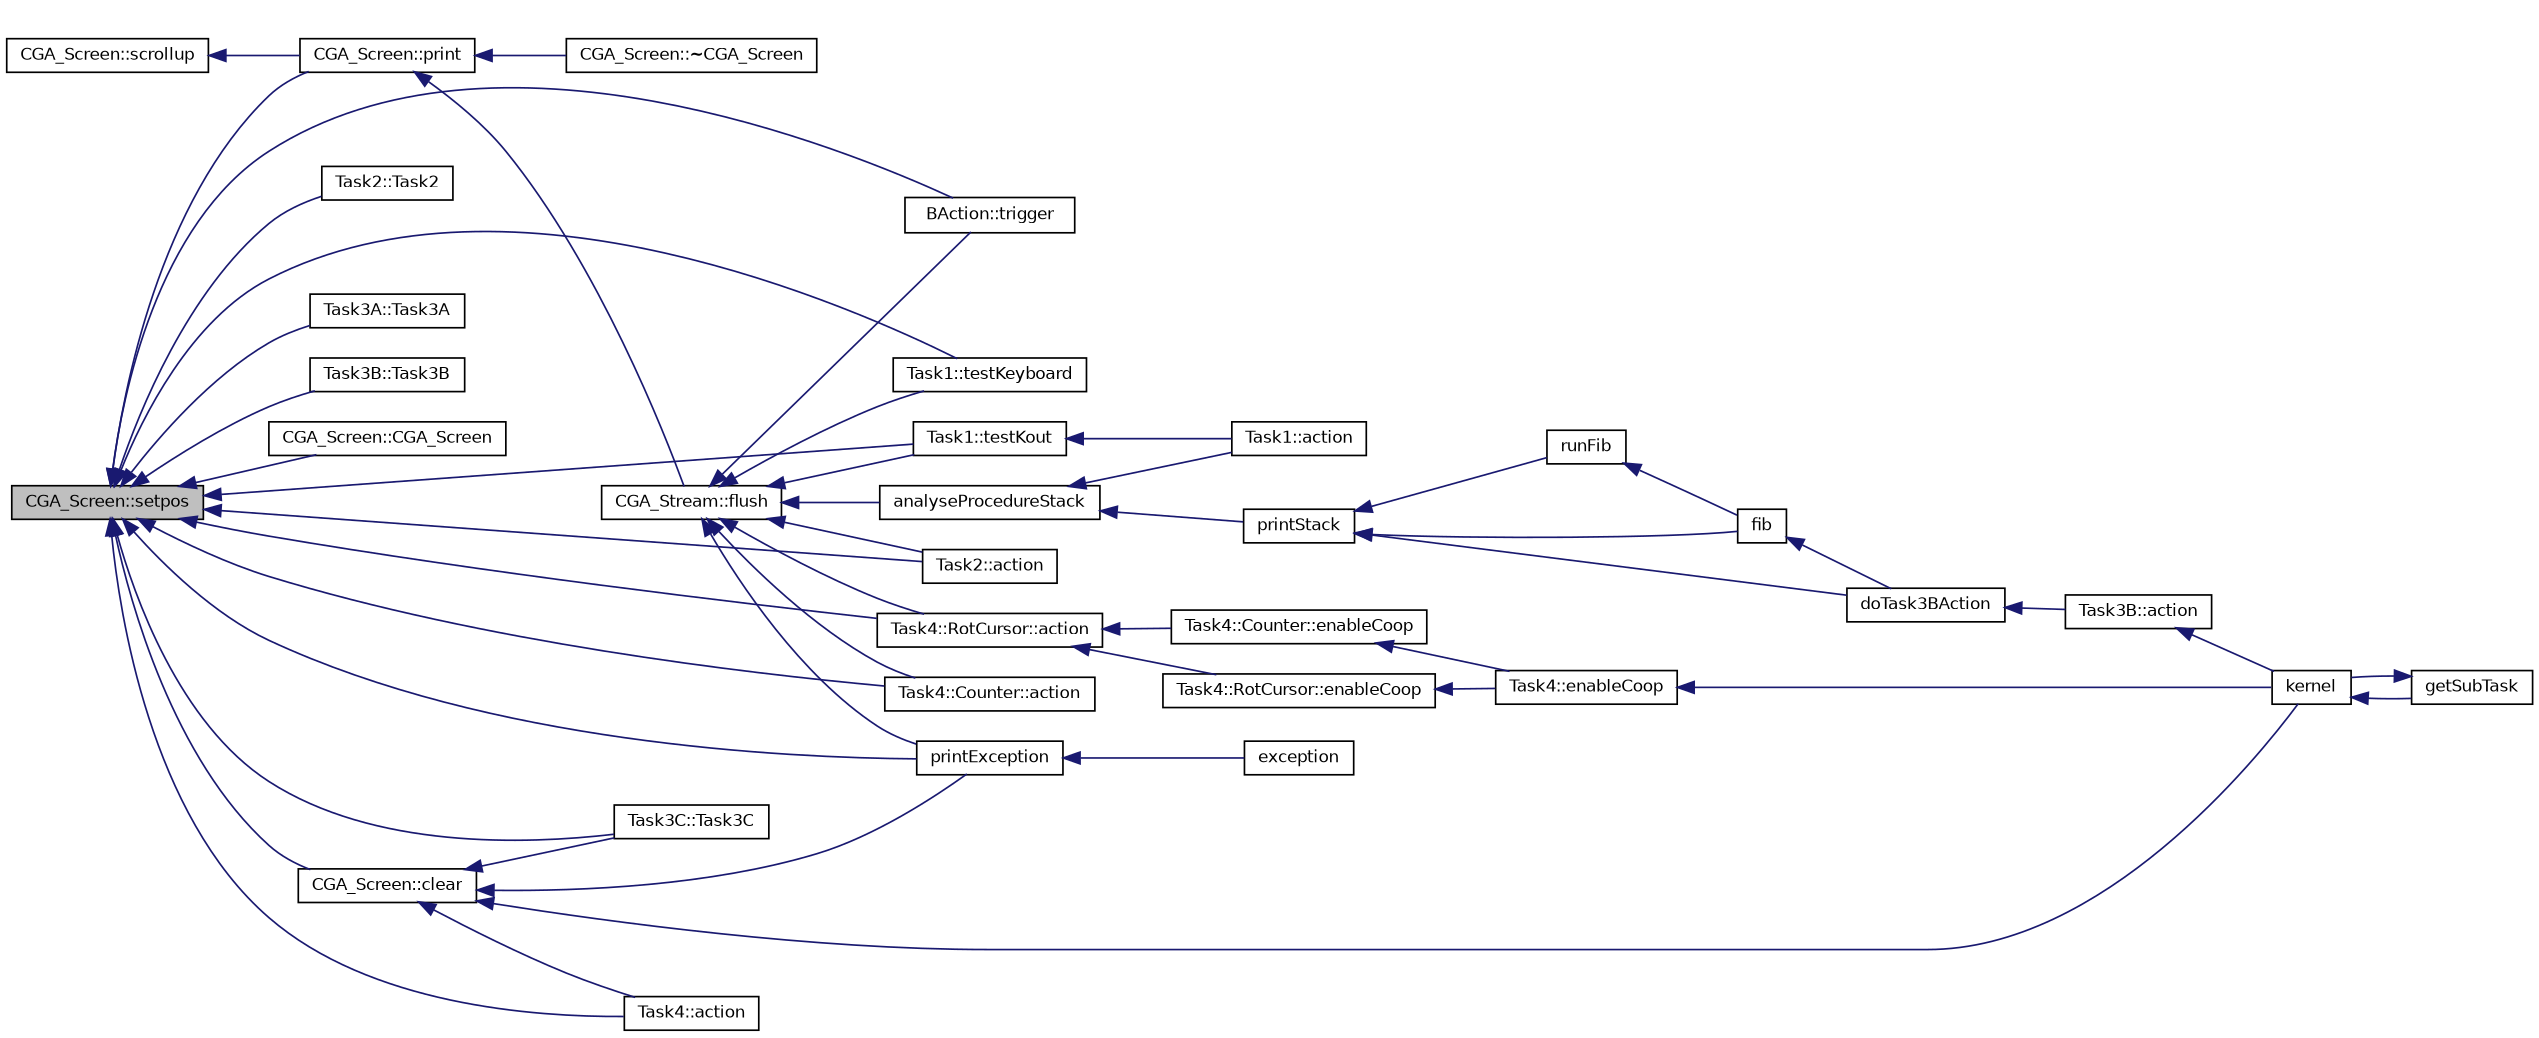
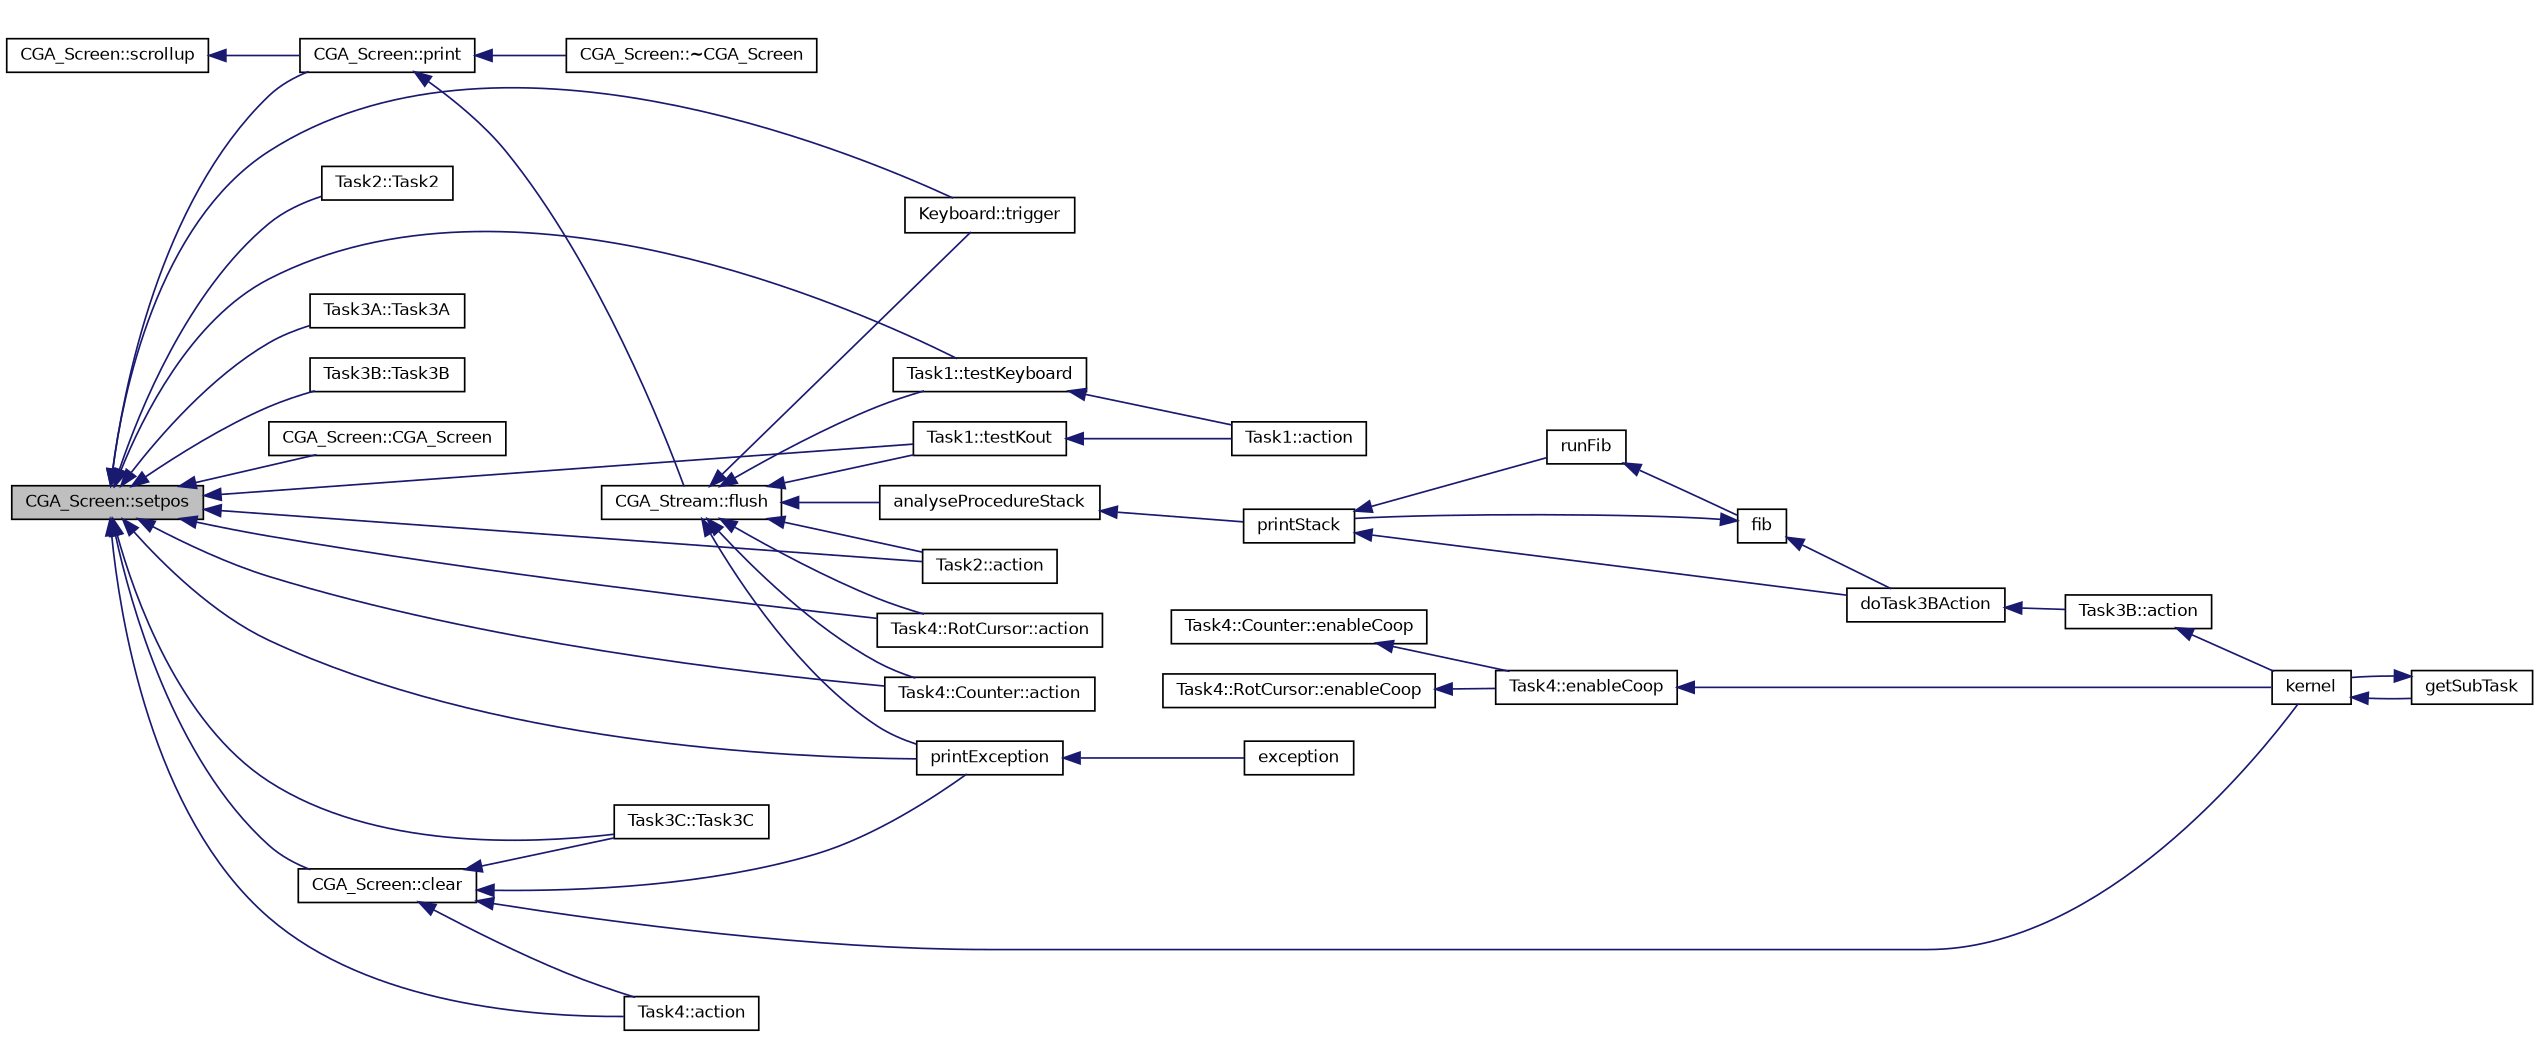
  digraph {
    rankdir=LR
    node [color=black fontname=Helvetica fontsize=10 shape=record]
    edge [color=midnightblue dir=back fontname=Helvetica fontsize=10 labelfontname=Helvetica labelfontsize=10 style=solid]
    n1 [fillcolor=grey75 fontcolor=black height=0.2 label="CGA_Screen::setpos" style=filled width=0.4]
-   n2 [height=0.2 label="BAction::trigger" width=0.4]
+   n2 [height=0.2 label="Keyboard::trigger" width=0.4]
    n3 [height=0.2 label="CGA_Screen::CGA_Screen" width=0.4]
    n4 [height=0.2 label="CGA_Screen::print" width=0.4]
    n5 [height=0.2 label=printException width=0.4]
    n6 [height=0.2 label="Task1::testKout" width=0.4]
    n7 [height=0.2 label="Task1::testKeyboard" width=0.4]
    n8 [height=0.2 label="Task2::action" width=0.4]
    n9 [height=0.2 label="Task4::RotCursor::action" width=0.4]
    n10 [height=0.2 label="Task4::Counter::action" width=0.4]
    n11 [height=0.2 label="CGA_Screen::clear" width=0.4]
    n12 [height=0.2 label="Task3C::Task3C" width=0.4]
    n13 [height=0.2 label="Task4::action" width=0.4]
    n14 [height=0.2 label="Task2::Task2" width=0.4]
    n15 [height=0.2 label="Task3A::Task3A" width=0.4]
    n16 [height=0.2 label="Task3B::Task3B" width=0.4]
    n17 [height=0.2 label="CGA_Stream::flush" width=0.4]
    n18 [height=0.2 label="CGA_Screen::~CGA_Screen" width=0.4]
    n19 [height=0.2 label=exception width=0.4]
    n20 [height=0.2 label="Task1::action" width=0.4]
    n21 [height=0.2 label="Task4::RotCursor::enableCoop" width=0.4]
    n22 [height=0.2 label="Task4::Counter::enableCoop" width=0.4]
    n23 [height=0.2 label="CGA_Screen::scrollup" width=0.4]
    n24 [height=0.2 label=kernel width=0.4]
    n25 [height=0.2 label=analyseProcedureStack width=0.4]
    n26 [height=0.2 label=printStack width=0.4]
    n27 [height=0.2 label=runFib width=0.4]
    n28 [height=0.2 label=fib width=0.4]
    n29 [height=0.2 label=doTask3BAction width=0.4]
    n30 [height=0.2 label="Task3B::action" width=0.4]
    n31 [height=0.2 label=getSubTask width=0.4]
    n32 [height=0.2 label="Task4::enableCoop" width=0.4]
    n1 -> n2
    n1 -> n3
    n1 -> n4
    n1 -> n5
    n1 -> n6
    n1 -> n7
    n1 -> n8
    n1 -> n9
    n1 -> n10
    n1 -> n11
    n1 -> n12
    n1 -> n13
    n1 -> n14
    n1 -> n15
    n1 -> n16
    n4 -> n17
    n4 -> n18
    n5 -> n19
    n6 -> n20
-   n25 -> n20
-   n9 -> n21
-   n9 -> n22
+   n7 -> n20
    n11 -> n5
    n11 -> n12
    n11 -> n13
    n11 -> n24
    n17 -> n2
    n17 -> n5
    n17 -> n6
    n17 -> n7
    n17 -> n8
    n17 -> n9
    n17 -> n10
    n17 -> n25
    n21 -> n32
    n22 -> n32
    n23 -> n4
    n24 -> n31
    n25 -> n26
    n26 -> n27
-   n26 -> n28
+   n28 -> n26
    n26 -> n29
    n27 -> n28
    n28 -> n29
    n29 -> n30
    n30 -> n24
    n31 -> n24
    n32 -> n24
  }
